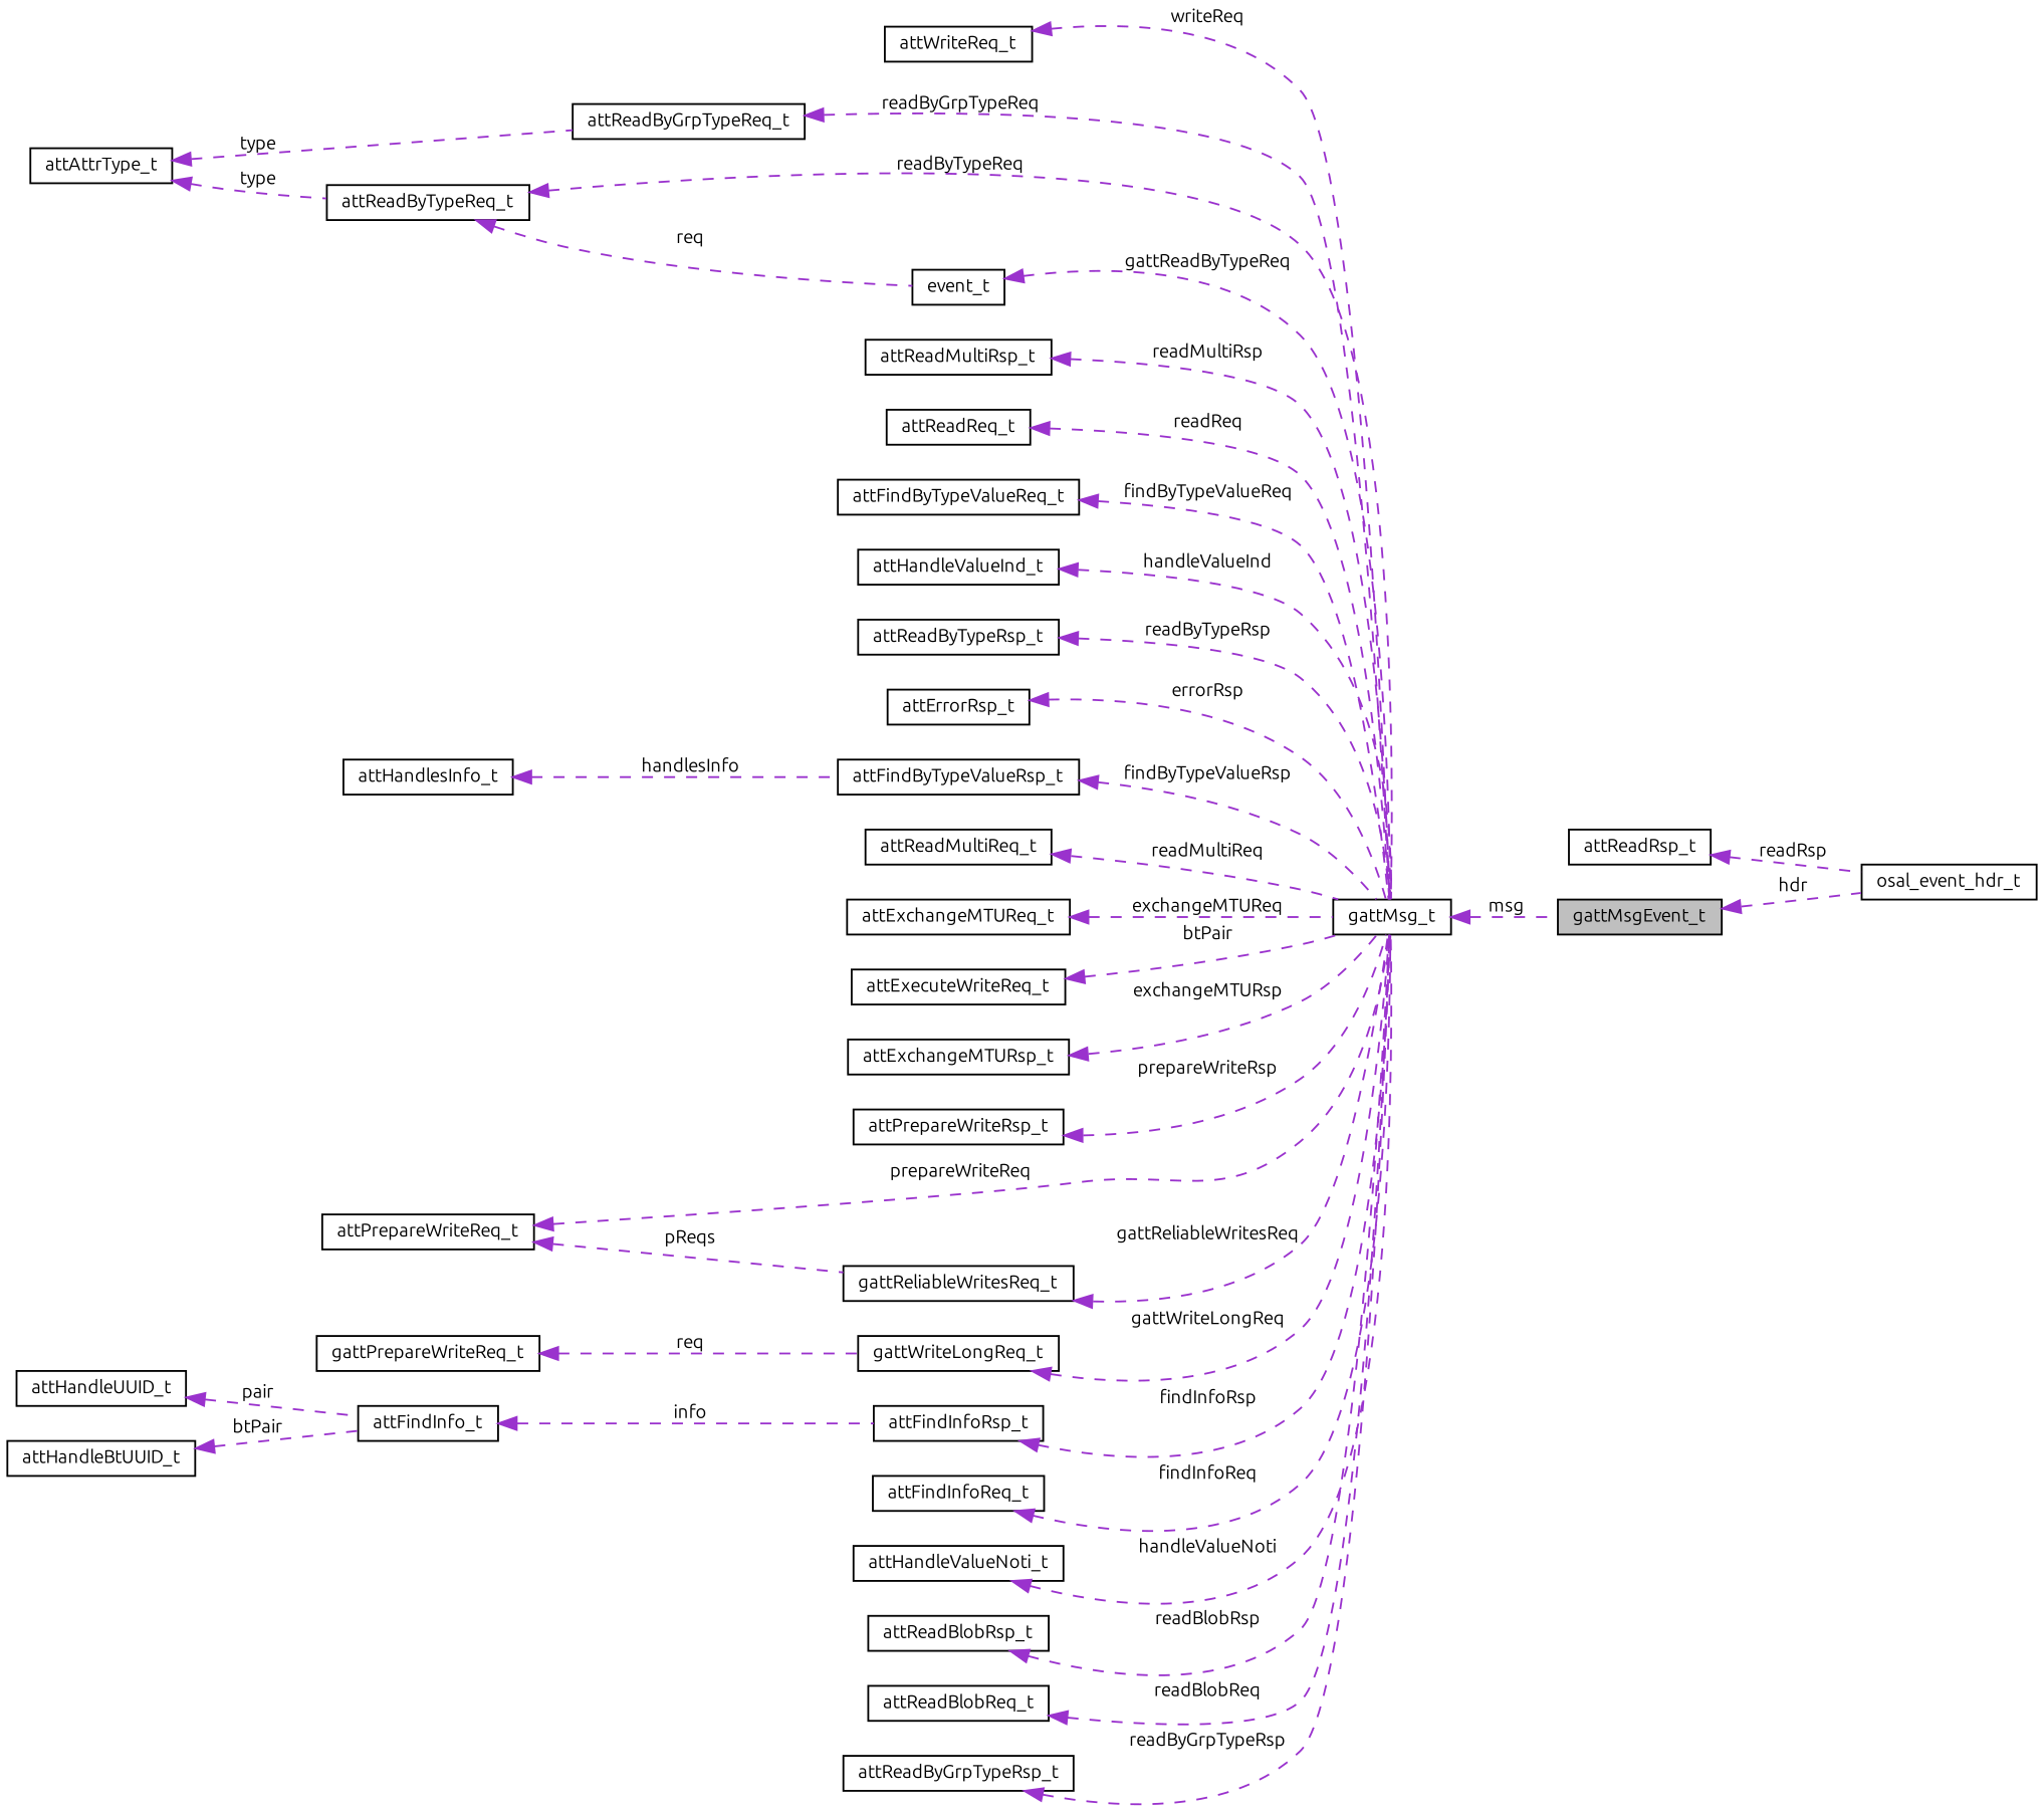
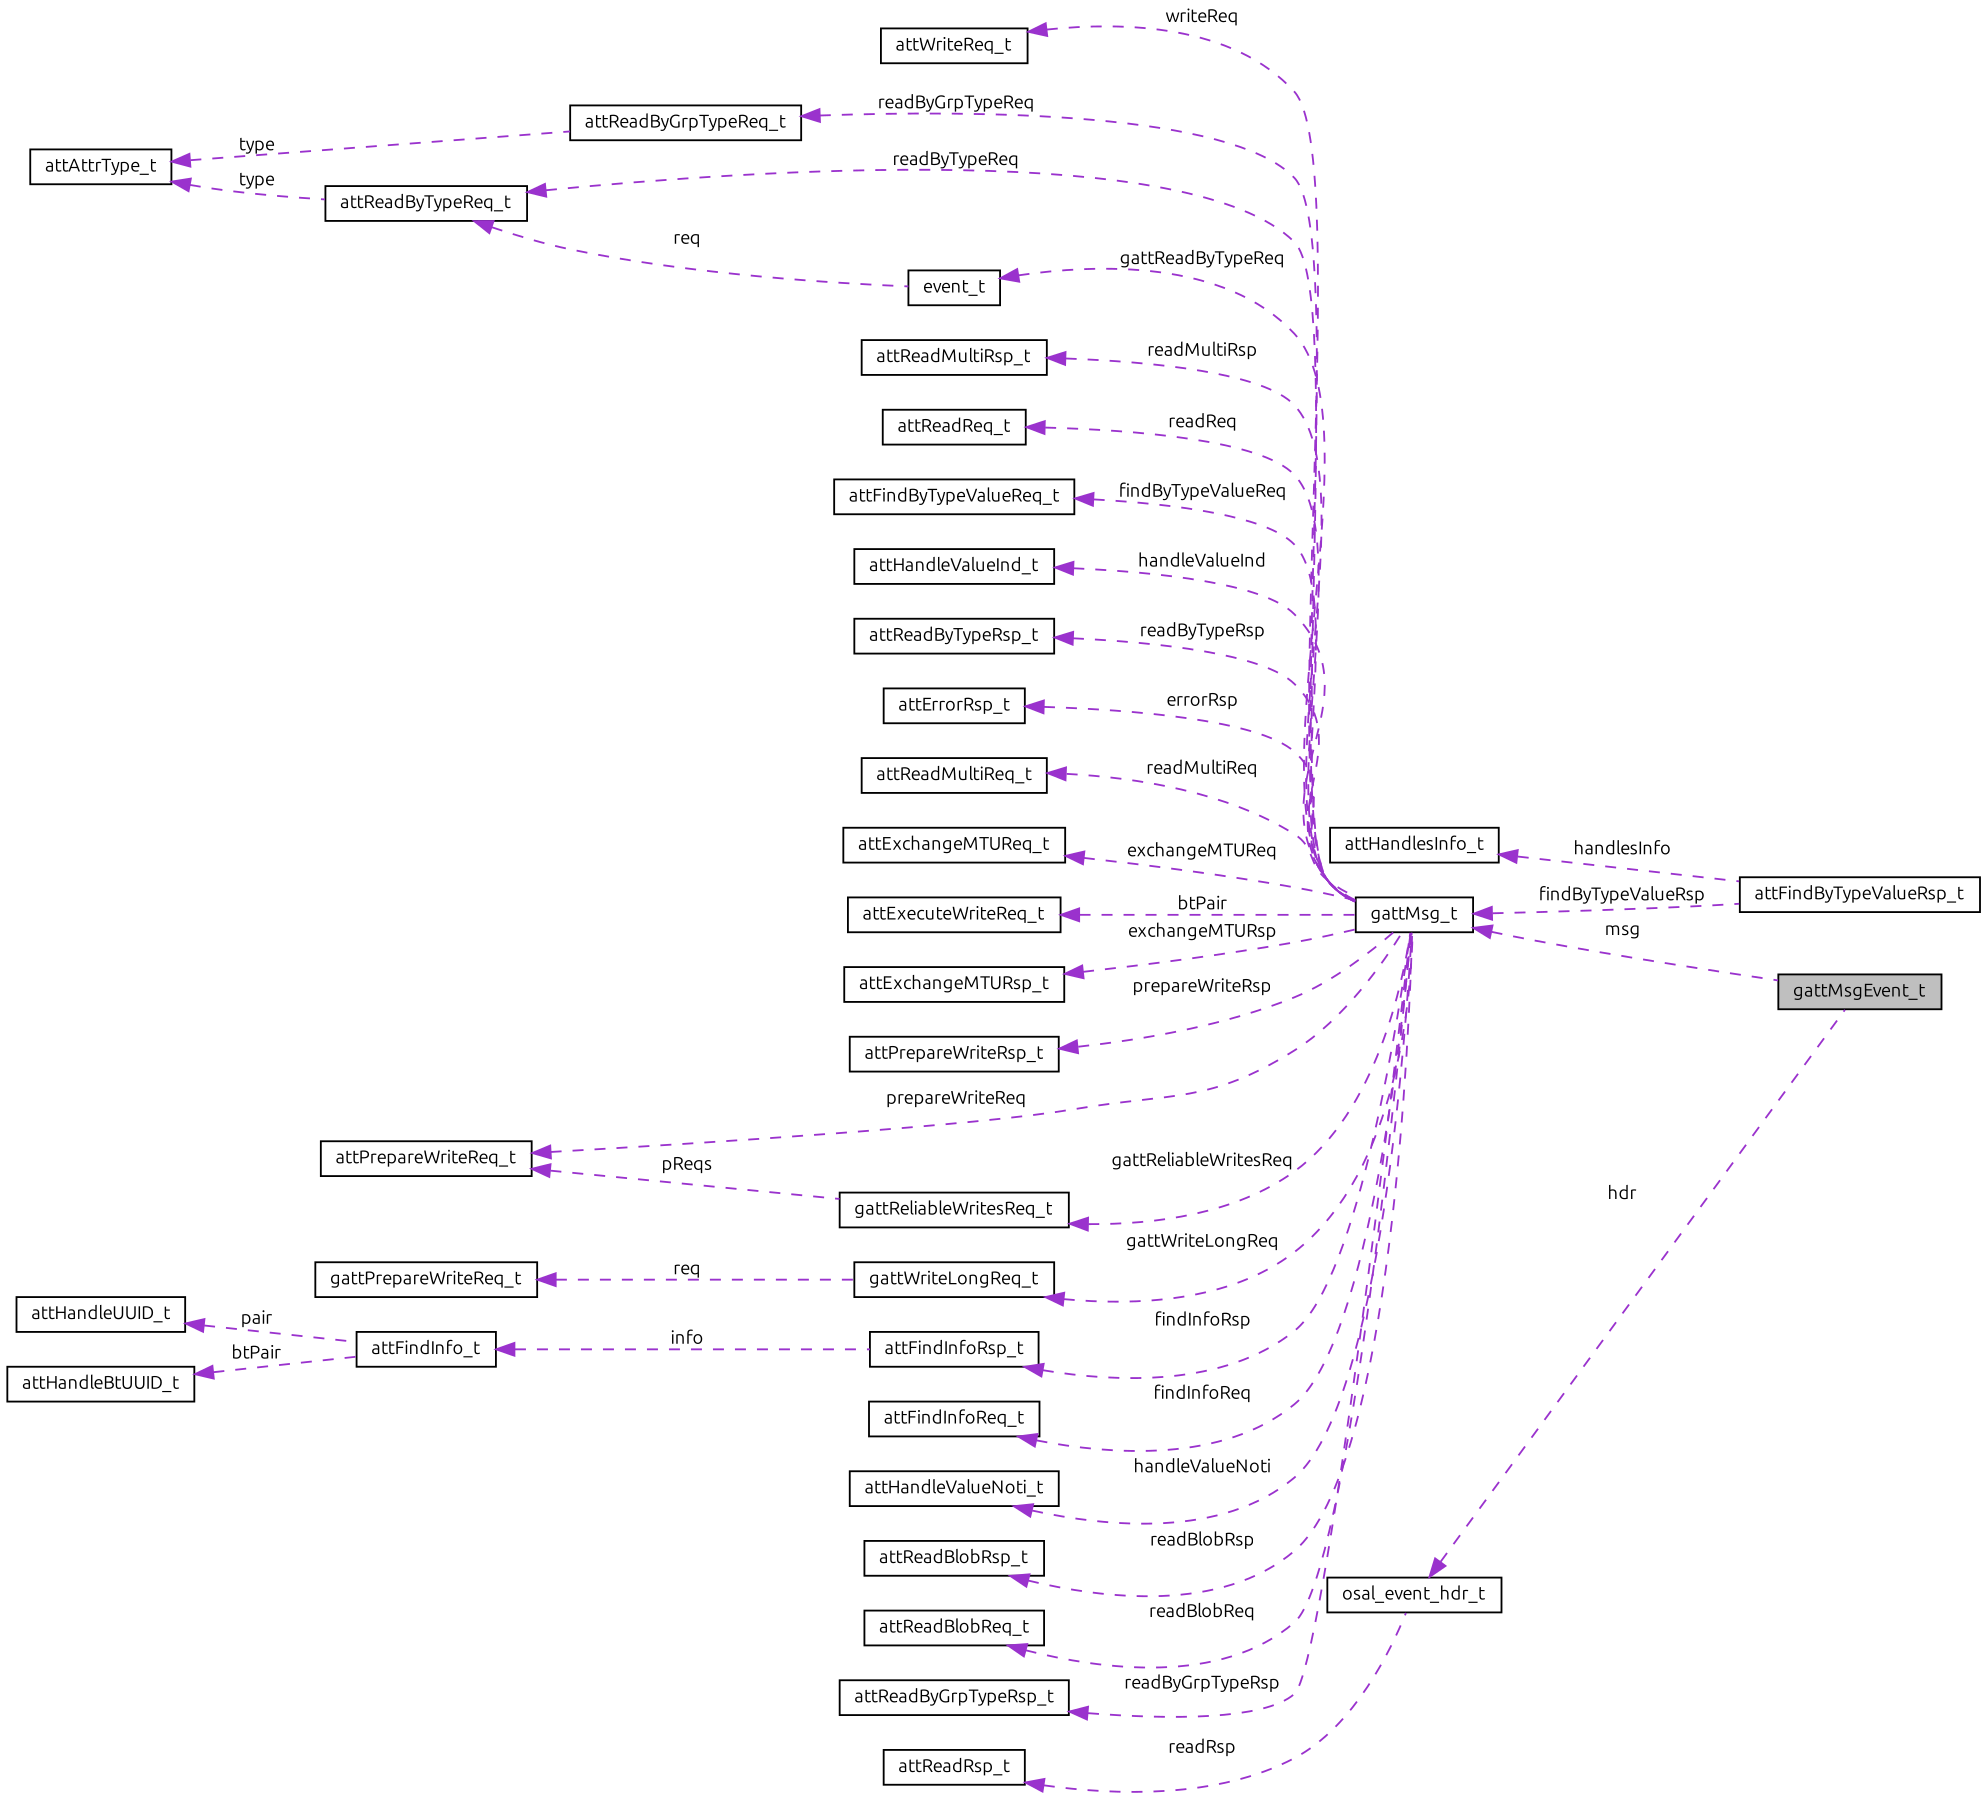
  digraph {
    fontname=Ubuntu
    rankdir=LR
    node [color=black fillcolor=white fontname=Ubuntu fontsize=10 shape=record style=filled]
    edge [color=darkorchid3 dir=back fontname=Ubuntu fontsize=10 labelfontname=Helvetica labelfontsize=10 style=dashed]
    n1 [fillcolor=grey75 fontcolor=black height=0.2 label=gattMsgEvent_t width=0.4]
    n2 [height=0.2 label=gattMsg_t width=0.4]
    n3 [height=0.2 label=attWriteReq_t width=0.4]
    n4 [height=0.2 label=attReadByGrpTypeReq_t width=0.4]
    n5 [height=0.2 label=attAttrType_t width=0.4]
    n6 [height=0.2 label=attReadByTypeReq_t width=0.4]
    n7 [height=0.2 label=event_t width=0.4]
    n8 [height=0.2 label=attReadMultiRsp_t width=0.4]
    n9 [height=0.2 label=attReadRsp_t width=0.4]
    n10 [height=0.2 label=osal_event_hdr_t width=0.4]
    n11 [height=0.2 label=attReadReq_t width=0.4]
    n12 [height=0.2 label=attFindByTypeValueReq_t width=0.4]
    n13 [height=0.2 label=attHandleValueInd_t width=0.4]
    n14 [height=0.2 label=attReadByTypeRsp_t width=0.4]
    n15 [height=0.2 label=attErrorRsp_t width=0.4]
    n16 [height=0.2 label=attFindByTypeValueRsp_t width=0.4]
    n17 [height=0.2 label=attHandlesInfo_t width=0.4]
    n18 [height=0.2 label=attReadMultiReq_t width=0.4]
    n19 [height=0.2 label=attExchangeMTUReq_t width=0.4]
    n20 [height=0.2 label=attExecuteWriteReq_t width=0.4]
    n21 [height=0.2 label=attExchangeMTURsp_t width=0.4]
    n22 [height=0.2 label=attPrepareWriteRsp_t width=0.4]
    n23 [height=0.2 label=gattReliableWritesReq_t width=0.4]
    n24 [height=0.2 label=attPrepareWriteReq_t width=0.4]
    n25 [height=0.2 label=gattWriteLongReq_t width=0.4]
    n26 [height=0.2 label=gattPrepareWriteReq_t width=0.4]
    n27 [height=0.2 label=attFindInfoRsp_t width=0.4]
    n28 [height=0.2 label=attFindInfo_t width=0.4]
    n29 [height=0.2 label=attHandleUUID_t width=0.4]
    n30 [height=0.2 label=attHandleBtUUID_t width=0.4]
    n31 [height=0.2 label=attFindInfoReq_t width=0.4]
    n32 [height=0.2 label=attHandleValueNoti_t width=0.4]
    n33 [height=0.2 label=attReadBlobRsp_t width=0.4]
    n34 [height=0.2 label=attReadBlobReq_t width=0.4]
    n35 [height=0.2 label=attReadByGrpTypeRsp_t width=0.4]
    n2 -> n1 [label=" msg"]
    n3 -> n2 [label=" writeReq"]
    n4 -> n2 [label=" readByGrpTypeReq"]
    n5 -> n4 [label=" type"]
    n5 -> n6 [label=" type"]
    n6 -> n2 [label=" readByTypeReq"]
    n6 -> n7 [label=" req"]
    n7 -> n2 [label=" gattReadByTypeReq"]
    n8 -> n2 [label=" readMultiRsp"]
    n9 -> n10 [label=" readRsp"]
-   n1 -> n10 [label=" hdr"]
+   n10 -> n1 [label=" hdr"]
    n11 -> n2 [label=" readReq"]
    n12 -> n2 [label=" findByTypeValueReq"]
    n13 -> n2 [label=" handleValueInd"]
    n14 -> n2 [label=" readByTypeRsp"]
    n15 -> n2 [label=" errorRsp"]
-   n16 -> n2 [label=" findByTypeValueRsp"]
+   n2 -> n16 [label=" findByTypeValueRsp"]
    n17 -> n16 [label=" handlesInfo"]
    n18 -> n2 [label=" readMultiReq"]
    n19 -> n2 [label=" exchangeMTUReq"]
    n20 -> n2 [label=" btPair"]
    n21 -> n2 [label=" exchangeMTURsp"]
    n22 -> n2 [label=" prepareWriteRsp"]
    n23 -> n2 [label=" gattReliableWritesReq"]
    n24 -> n2 [label=" prepareWriteReq"]
    n24 -> n23 [label=" pReqs"]
    n25 -> n2 [label=" gattWriteLongReq"]
    n26 -> n25 [label=" req"]
    n27 -> n2 [label=" findInfoRsp"]
    n28 -> n27 [label=" info"]
    n29 -> n28 [label=" pair"]
    n30 -> n28 [label=" btPair"]
    n31 -> n2 [label=" findInfoReq"]
    n32 -> n2 [label=" handleValueNoti"]
    n33 -> n2 [label=" readBlobRsp"]
    n34 -> n2 [label=" readBlobReq"]
    n35 -> n2 [label=" readByGrpTypeRsp"]
  }
